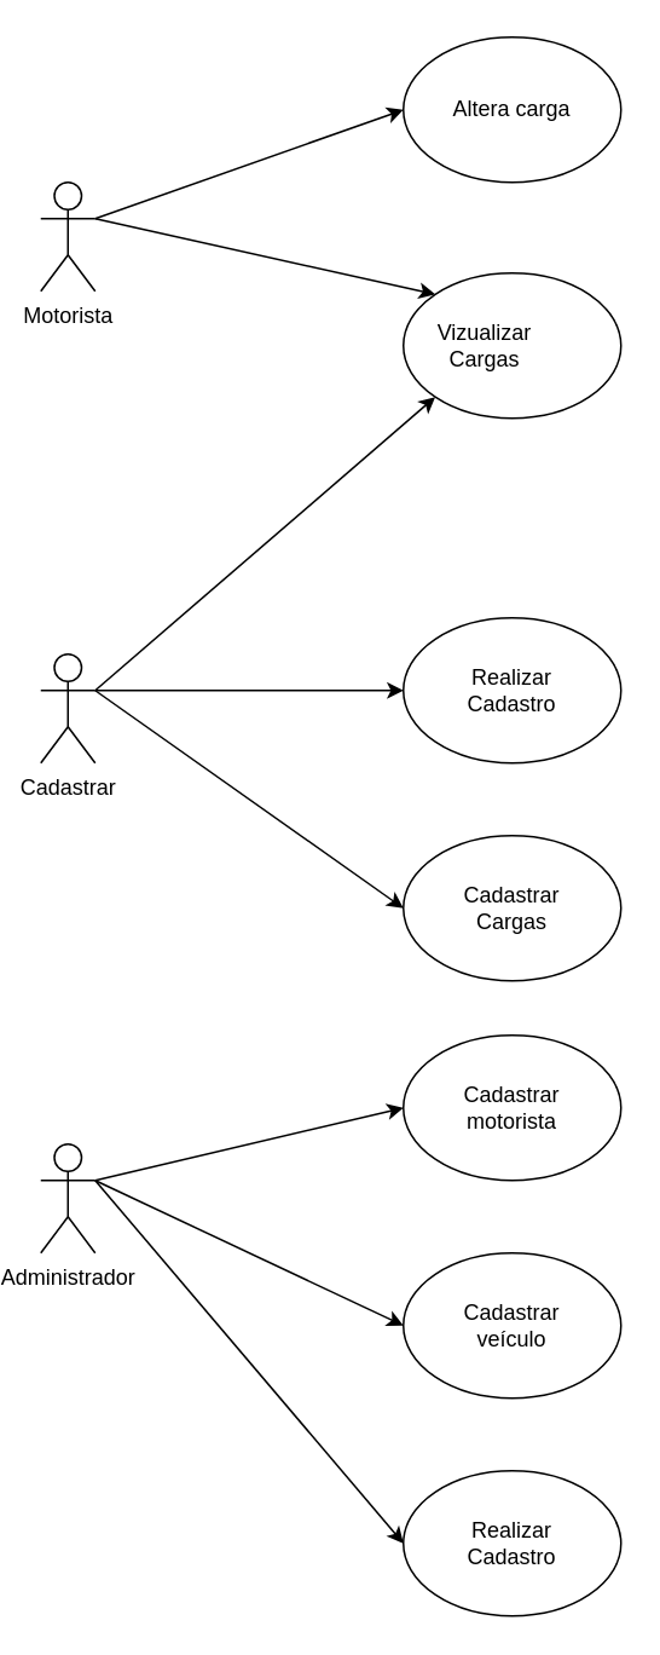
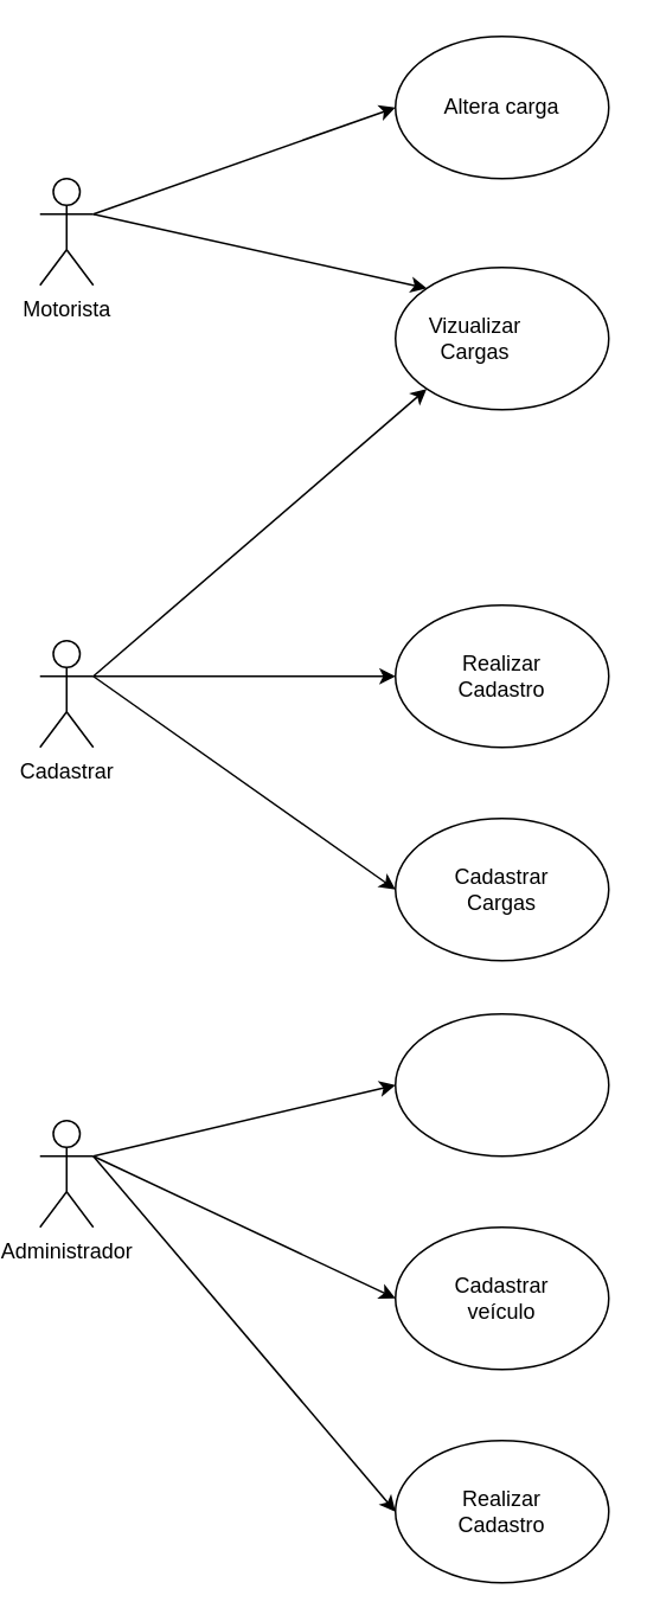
  <mxCell id="0" />
  <mxCell id="1" parent="0" />
  <mxCell id="2" value="Motorista" style="shape=umlActor;verticalLabelPosition=bottom;labelBackgroundColor=#ffffff;verticalAlign=top;html=1;outlineConnect=0;" vertex="1" parent="1"><mxGeometry x="20" y="100" width="30" height="60" as="geometry" /></mxCell>
  <mxCell id="3" value="" style="ellipse;whiteSpace=wrap;html=1;" vertex="1" parent="1"><mxGeometry x="220" y="20" width="120" height="80" as="geometry" /></mxCell>
  <mxCell id="4" value="" style="endArrow=classic;html=1;exitX=1;exitY=0.333;exitDx=0;exitDy=0;exitPerimeter=0;entryX=0;entryY=0.5;entryDx=0;entryDy=0;" edge="1" parent="1" source="2" target="3"><mxGeometry width="50" height="50" relative="1" as="geometry"><mxPoint x="100" y="130" as="sourcePoint" /><mxPoint x="150" as="targetPoint" y="80" /></mxGeometry></mxCell>
  <mxCell id="5" value="Altera carga" style="text;html=1;strokeColor=none;fillColor=none;align=center;verticalAlign=middle;whiteSpace=wrap;rounded=0;" vertex="1" parent="1"><mxGeometry x="240" y="50" width="80" height="20" as="geometry" /></mxCell>
  <mxCell id="6" value="" style="ellipse;whiteSpace=wrap;html=1;" vertex="1" parent="1"><mxGeometry x="220" y="150" width="120" height="80" as="geometry" /></mxCell>
  <mxCell id="7" value="Vizualizar Cargas" style="text;html=1;strokeColor=none;fillColor=none;align=center;verticalAlign=middle;whiteSpace=wrap;rounded=0;" vertex="1" parent="1"><mxGeometry x="225" y="180" width="80" height="20" as="geometry" /></mxCell>
  <mxCell id="8" value="" style="endArrow=classic;html=1;exitX=1;exitY=0.333;exitDx=0;exitDy=0;exitPerimeter=0;entryX=0;entryY=0;entryDx=0;entryDy=0;" edge="1" parent="1" source="2" target="6"><mxGeometry width="50" height="50" relative="1" as="geometry"><mxPoint x="10" y="300" as="sourcePoint" /><mxPoint x="60" y="250" as="targetPoint" /></mxGeometry></mxCell>
  <mxCell id="9" value="Cadastrar" style="shape=umlActor;verticalLabelPosition=bottom;labelBackgroundColor=#ffffff;verticalAlign=top;html=1;outlineConnect=0;" vertex="1" parent="1"><mxGeometry x="20" y="360" width="30" height="60" as="geometry" /></mxCell>
  <mxCell id="10" value="" style="endArrow=classic;html=1;exitX=1;exitY=0.333;exitDx=0;exitDy=0;exitPerimeter=0;entryX=0;entryY=1;entryDx=0;entryDy=0;" edge="1" parent="1" source="9" target="6"><mxGeometry width="50" height="50" relative="1" as="geometry"><mxPoint x="-10" y="510" as="sourcePoint" /><mxPoint x="40" y="460" as="targetPoint" /></mxGeometry></mxCell>
  <mxCell id="11" value="" style="ellipse;whiteSpace=wrap;html=1;" vertex="1" parent="1"><mxGeometry x="220" y="460" width="120" height="80" as="geometry" /></mxCell>
  <mxCell id="12" value="Cadastrar Cargas" style="text;html=1;strokeColor=none;fillColor=none;align=center;verticalAlign=middle;whiteSpace=wrap;rounded=0;" vertex="1" parent="1"><mxGeometry x="240" y="490" width="80" height="20" as="geometry" /></mxCell>
  <mxCell id="13" value="" style="endArrow=classic;html=1;entryX=0;entryY=0.5;entryDx=0;entryDy=0;" edge="1" parent="1" target="11"><mxGeometry width="50" height="50" relative="1" as="geometry"><mxPoint x="50" y="380" as="sourcePoint" /><mxPoint x="60" y="460" as="targetPoint" /></mxGeometry></mxCell>
  <mxCell id="14" value="Administrador" style="shape=umlActor;verticalLabelPosition=bottom;labelBackgroundColor=#ffffff;verticalAlign=top;html=1;outlineConnect=0;" vertex="1" parent="1"><mxGeometry x="20" y="630" width="30" height="60" as="geometry" /></mxCell>
  <mxCell id="15" value="" style="ellipse;whiteSpace=wrap;html=1;" vertex="1" parent="1"><mxGeometry x="220" y="570" width="120" height="80" as="geometry" /></mxCell>
- <mxCell id="16" value="Cadastrar motorista" style="text;html=1;strokeColor=none;fillColor=none;align=center;verticalAlign=middle;whiteSpace=wrap;rounded=0;" vertex="1" parent="1"><mxGeometry x="240" y="600" width="80" height="20" as="geometry" /></mxCell>
  <mxCell id="17" value="" style="endArrow=classic;html=1;exitX=1;exitY=0.333;exitDx=0;exitDy=0;exitPerimeter=0;entryX=0;entryY=0.5;entryDx=0;entryDy=0;" edge="1" parent="1" source="14" target="15"><mxGeometry width="50" height="50" relative="1" as="geometry"><mxPoint y="780" as="sourcePoint" x="0" /><mxPoint x="50" y="730" as="targetPoint" /></mxGeometry></mxCell>
  <mxCell id="18" value="" style="ellipse;whiteSpace=wrap;html=1;" vertex="1" parent="1"><mxGeometry x="220" y="690" width="120" height="80" as="geometry" /></mxCell>
  <mxCell id="19" value="Cadastrar veículo" style="text;html=1;strokeColor=none;fillColor=none;align=center;verticalAlign=middle;whiteSpace=wrap;rounded=0;" vertex="1" parent="1"><mxGeometry x="240" y="720" width="80" height="20" as="geometry" /></mxCell>
  <mxCell id="20" value="" style="endArrow=classic;html=1;exitX=1;exitY=0.333;exitDx=0;exitDy=0;exitPerimeter=0;entryX=0;entryY=0.5;entryDx=0;entryDy=0;" edge="1" parent="1" source="14" target="18"><mxGeometry width="50" height="50" relative="1" as="geometry"><mxPoint y="840" as="sourcePoint" x="0" /><mxPoint x="50" y="790" as="targetPoint" /></mxGeometry></mxCell>
  <mxCell id="21" value="" style="ellipse;whiteSpace=wrap;html=1;" vertex="1" parent="1"><mxGeometry x="220" y="340" width="120" height="80" as="geometry" /></mxCell>
  <mxCell id="22" value="Realizar Cadastro" style="text;html=1;strokeColor=none;fillColor=none;align=center;verticalAlign=middle;whiteSpace=wrap;rounded=0;" vertex="1" parent="1"><mxGeometry x="240" y="370" width="80" height="20" as="geometry" /></mxCell>
  <mxCell id="23" value="" style="endArrow=classic;html=1;entryX=0;entryY=0.5;entryDx=0;entryDy=0;" edge="1" parent="1" target="21"><mxGeometry width="50" height="50" relative="1" as="geometry"><mxPoint x="50" y="380" as="sourcePoint" /><mxPoint x="50" y="740" as="targetPoint" /></mxGeometry></mxCell>
  <mxCell id="24" value="" style="ellipse;whiteSpace=wrap;html=1;" vertex="1" parent="1"><mxGeometry x="220" y="810" width="120" height="80" as="geometry" /></mxCell>
  <mxCell id="25" value="Realizar Cadastro" style="text;html=1;strokeColor=none;fillColor=none;align=center;verticalAlign=middle;whiteSpace=wrap;rounded=0;" vertex="1" parent="1"><mxGeometry x="240" y="840" width="80" height="20" as="geometry" /></mxCell>
  <mxCell id="26" value="" style="endArrow=classic;html=1;exitX=1;exitY=0.333;exitDx=0;exitDy=0;exitPerimeter=0;entryX=0;entryY=0.5;entryDx=0;entryDy=0;" edge="1" parent="1" source="14" target="24"><mxGeometry width="50" height="50" relative="1" as="geometry"><mxPoint y="960" as="sourcePoint" x="0" /><mxPoint x="50" y="910" as="targetPoint" /></mxGeometry></mxCell>
